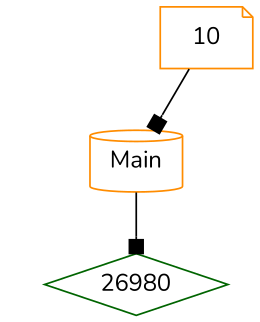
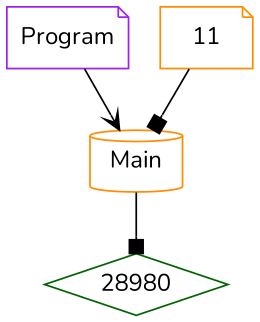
  digraph {
    fontname=Nunito
    node [color=darkorange fontname=Nunito shape=note]
    edge [arrowhead=box fontname=Nunito]
+   n1 [color=purple label=Program]
    n2 [label=Main shape=cylinder]
-   n3 [color=darkgreen label=26980 shape=diamond]
-   n4 [label=10]
+   n3 [color=darkgreen label=28980 shape=diamond]
+   n4 [label=11]
+   n1 -> n2 [arrowhead=vee]
    n2 -> n3
    n4 -> n2
  }
